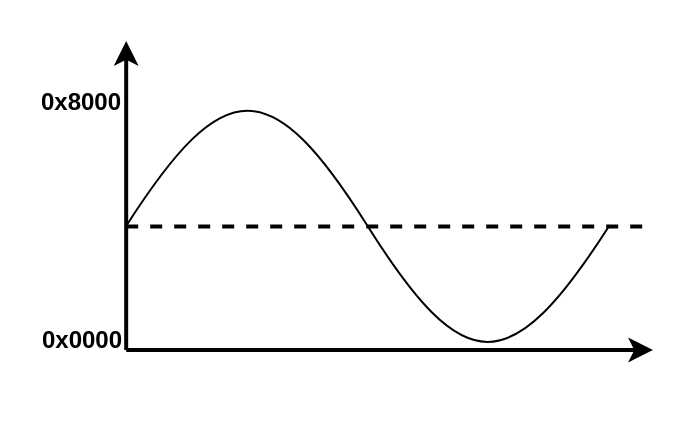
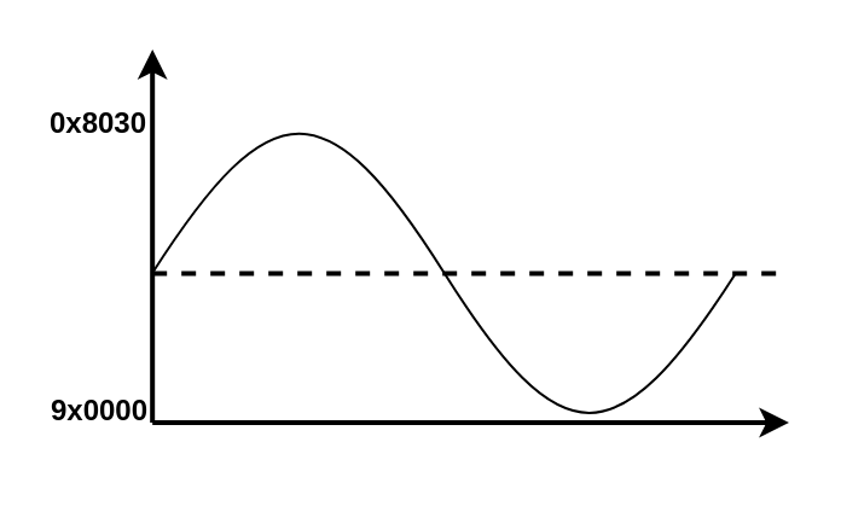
  <mxCell id="0" />
  <mxCell id="1" parent="0" />
  <mxCell id="2" value="" style="group" parent="1" vertex="1" connectable="0"><mxGeometry x="26" y="20" width="300" height="170" as="geometry" /></mxCell>
  <mxCell id="3" value="" style="endArrow=classic;html=1;strokeWidth=2;" parent="2" edge="1"><mxGeometry width="50" height="50" relative="1" as="geometry"><mxPoint x="36.585" y="154.545" as="sourcePoint" /><mxPoint x="36.585" as="targetPoint" /></mxGeometry></mxCell>
  <mxCell id="4" value="" style="endArrow=classic;html=1;strokeWidth=2;" parent="2" edge="1"><mxGeometry width="50" height="50" relative="1" as="geometry"><mxPoint x="36.585" y="154.545" as="sourcePoint" /><mxPoint x="300" y="154.545" as="targetPoint" /></mxGeometry></mxCell>
  <mxCell id="5" value="" style="pointerEvents=1;verticalLabelPosition=bottom;shadow=0;dashed=0;align=center;html=1;verticalAlign=top;shape=mxgraph.electrical.waveforms.sine_wave;" parent="2" vertex="1"><mxGeometry x="36.585" y="15.455" width="241.463" height="154.545" as="geometry" /></mxCell>
- <mxCell id="6" value="&lt;b&gt;0x8000&lt;/b&gt;" style="text;html=1;strokeColor=none;fillColor=none;align=center;verticalAlign=middle;whiteSpace=wrap;rounded=0;" parent="2" vertex="1"><mxGeometry y="23.182" width="29.268" height="15.455" as="geometry" /></mxCell>
+ <mxCell id="6" value="&lt;b&gt;0x8030&lt;/b&gt;" style="text;html=1;strokeColor=none;fillColor=none;align=center;verticalAlign=middle;whiteSpace=wrap;rounded=0;" parent="2" vertex="1"><mxGeometry y="23.182" width="29.268" height="15.455" as="geometry" /></mxCell>
  <mxCell id="7" value="" style="endArrow=none;dashed=1;html=1;strokeWidth=2;" parent="2" edge="1"><mxGeometry width="50" height="50" relative="1" as="geometry"><mxPoint x="36.585" y="92.727" as="sourcePoint" /><mxPoint x="300" y="92.727" as="targetPoint" /></mxGeometry></mxCell>
- <mxCell id="8" value="&lt;b&gt;0x0000&lt;/b&gt;" style="text;html=1;strokeColor=none;fillColor=none;align=center;verticalAlign=middle;whiteSpace=wrap;rounded=0;" parent="2" vertex="1"><mxGeometry x="-5.37" y="140" width="40" height="20" as="geometry" /></mxCell>
+ <mxCell id="8" value="&lt;b&gt;9x0000&lt;/b&gt;" style="text;html=1;strokeColor=none;fillColor=none;align=center;verticalAlign=middle;whiteSpace=wrap;rounded=0;" parent="2" vertex="1"><mxGeometry x="-5.37" y="140" width="40" height="20" as="geometry" /></mxCell>
